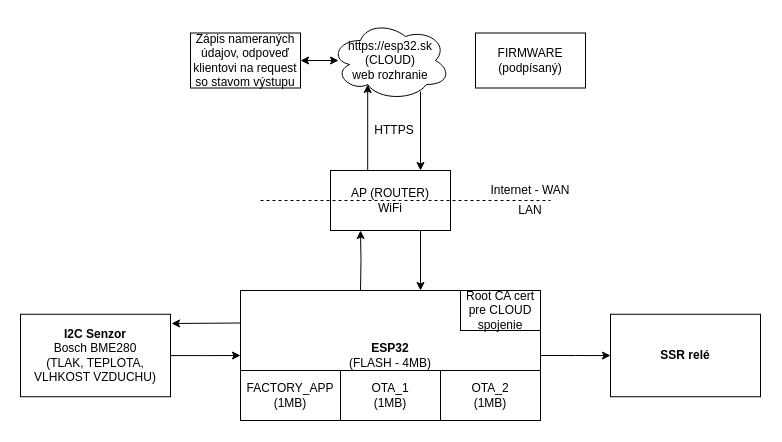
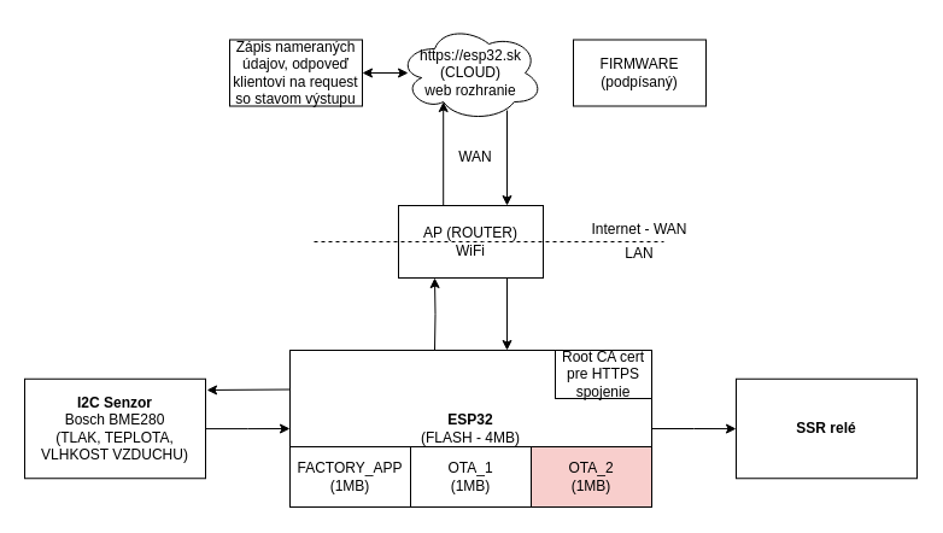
  <mxCell id="0" />
  <mxCell id="1" parent="0" />
  <mxCell id="2" value="" style="edgeStyle=orthogonalEdgeStyle;rounded=0;orthogonalLoop=1;jettySize=auto;html=1;entryX=0.25;entryY=1;entryDx=0;entryDy=0;" parent="1" target="6" edge="1"><mxGeometry relative="1" as="geometry"><mxPoint x="360" y="290" as="sourcePoint" /></mxGeometry></mxCell>
  <mxCell id="3" value="" style="edgeStyle=orthogonalEdgeStyle;rounded=0;orthogonalLoop=1;jettySize=auto;html=1;" parent="1" source="4" target="23" edge="1"><mxGeometry relative="1" as="geometry" /></mxCell>
  <mxCell id="4" value="&lt;b&gt;ESP32&lt;/b&gt;&lt;br&gt;(FLASH - 4MB)" style="rounded=0;whiteSpace=wrap;html=1;" parent="1" vertex="1"><mxGeometry x="240" y="290" width="300" height="130" as="geometry" /></mxCell>
  <mxCell id="5" value="" style="edgeStyle=orthogonalEdgeStyle;rounded=0;orthogonalLoop=1;jettySize=auto;html=1;entryX=0.31;entryY=0.8;entryDx=0;entryDy=0;entryPerimeter=0;exitX=0.25;exitY=0;exitDx=0;exitDy=0;" parent="1" source="6" target="7" edge="1"><mxGeometry relative="1" as="geometry"><Array as="points"><mxPoint x="367" y="170" /></Array></mxGeometry></mxCell>
  <mxCell id="6" value="AP (ROUTER)&lt;br&gt;WiFi" style="rounded=0;whiteSpace=wrap;html=1;" parent="1" vertex="1"><mxGeometry x="330" y="170" width="120" height="60" as="geometry" /></mxCell>
  <mxCell id="7" value="https://esp32.sk&lt;br&gt;(CLOUD)&lt;br&gt;web rozhranie" style="ellipse;shape=cloud;whiteSpace=wrap;html=1;rounded=0;" parent="1" vertex="1"><mxGeometry x="330" width="120" height="80" as="geometry" y="20" /></mxCell>
  <mxCell id="8" value="" style="endArrow=classic;html=1;entryX=0.75;entryY=0;entryDx=0;entryDy=0;exitX=0.75;exitY=0.888;exitDx=0;exitDy=0;exitPerimeter=0;" parent="1" source="7" target="6" edge="1"><mxGeometry width="50" height="50" relative="1" as="geometry"><mxPoint x="370" y="340" as="sourcePoint" /><mxPoint x="420" y="290" as="targetPoint" /></mxGeometry></mxCell>
  <mxCell id="9" value="FACTORY_APP&lt;br&gt;(1MB)" style="rounded=0;whiteSpace=wrap;html=1;" parent="1" vertex="1"><mxGeometry x="240" y="370" width="100" height="50" as="geometry" /></mxCell>
  <mxCell id="10" value="OTA_1&lt;br&gt;(1MB)" style="rounded=0;whiteSpace=wrap;html=1;" parent="1" vertex="1"><mxGeometry x="340" y="370" width="100" height="50" as="geometry" /></mxCell>
- <mxCell id="11" value="OTA_2&lt;br&gt;(1MB)" style="rounded=0;whiteSpace=wrap;html=1;" parent="1" vertex="1"><mxGeometry x="440" y="370" width="100" height="50" as="geometry" /></mxCell>
- <mxCell id="12" value="HTTPS" style="text;html=1;strokeColor=none;fillColor=none;align=center;verticalAlign=middle;whiteSpace=wrap;rounded=0;" parent="1" vertex="1"><mxGeometry x="374" y="120" width="40" height="20" as="geometry" /></mxCell>
+ <mxCell id="11" value="OTA_2&lt;br&gt;(1MB)" style="rounded=0;whiteSpace=wrap;html=1;fillColor=#f8cecc;" parent="1" vertex="1"><mxGeometry x="440" y="370" width="100" height="50" as="geometry" /></mxCell>
+ <mxCell id="12" value="WAN" style="text;html=1;strokeColor=none;fillColor=none;align=center;verticalAlign=middle;whiteSpace=wrap;rounded=0;" parent="1" vertex="1"><mxGeometry x="374" y="120" width="40" height="20" as="geometry" /></mxCell>
  <mxCell id="13" value="" style="edgeStyle=orthogonalEdgeStyle;rounded=0;orthogonalLoop=1;jettySize=auto;html=1;entryX=0;entryY=0.5;entryDx=0;entryDy=0;" parent="1" source="14" target="4" edge="1"><mxGeometry relative="1" as="geometry" /></mxCell>
  <mxCell id="14" value="&lt;b&gt;I2C Senzor&lt;/b&gt;&lt;br&gt;Bosch BME280&lt;br&gt;(TLAK, TEPLOTA, VLHKOST VZDUCHU)" style="rounded=0;whiteSpace=wrap;html=1;" parent="1" vertex="1"><mxGeometry x="20" y="313.75" width="150" height="82.5" as="geometry" /></mxCell>
  <mxCell id="15" value="" style="endArrow=classic;html=1;entryX=0.6;entryY=0;entryDx=0;entryDy=0;exitX=0.75;exitY=1;exitDx=0;exitDy=0;entryPerimeter=0;" parent="1" source="6" target="4" edge="1"><mxGeometry width="50" height="50" relative="1" as="geometry"><mxPoint x="430" y="101.04" as="sourcePoint" /><mxPoint x="430" y="180" as="targetPoint" /></mxGeometry></mxCell>
  <mxCell id="16" value="" style="endArrow=classic;html=1;exitX=0;exitY=0.25;exitDx=0;exitDy=0;entryX=1.007;entryY=0.112;entryDx=0;entryDy=0;entryPerimeter=0;" parent="1" source="4" target="14" edge="1"><mxGeometry width="50" height="50" relative="1" as="geometry"><mxPoint x="290" y="230" as="sourcePoint" /><mxPoint x="340" y="180" as="targetPoint" /></mxGeometry></mxCell>
  <mxCell id="17" value="FIRMWARE&lt;br&gt;(podpísaný)" style="rounded=0;whiteSpace=wrap;html=1;" parent="1" vertex="1"><mxGeometry x="475" y="32.5" width="110" height="55" as="geometry" /></mxCell>
  <mxCell id="18" value="" style="endArrow=none;dashed=1;html=1;" parent="1" edge="1"><mxGeometry width="50" height="50" relative="1" as="geometry"><mxPoint x="260" y="200" as="sourcePoint" /><mxPoint x="550" y="200" as="targetPoint" /><Array as="points"><mxPoint x="390" y="200" /></Array></mxGeometry></mxCell>
  <mxCell id="19" value="Internet - WAN" style="text;html=1;strokeColor=none;fillColor=none;align=center;verticalAlign=middle;whiteSpace=wrap;rounded=0;" parent="1" vertex="1"><mxGeometry x="480" y="180" width="100" height="20" as="geometry" /></mxCell>
  <mxCell id="20" value="LAN" style="text;html=1;strokeColor=none;fillColor=none;align=center;verticalAlign=middle;whiteSpace=wrap;rounded=0;" parent="1" vertex="1"><mxGeometry x="510" y="200" width="40" height="20" as="geometry" /></mxCell>
- <mxCell id="21" value="Root CA cert&lt;br&gt;pre CLOUD spojenie" style="rounded=0;whiteSpace=wrap;html=1;" parent="1" vertex="1"><mxGeometry x="460" y="290" width="80" height="40" as="geometry" /></mxCell>
+ <mxCell id="21" value="Root CA cert&lt;br&gt;pre HTTPS spojenie" style="rounded=0;whiteSpace=wrap;html=1;" parent="1" vertex="1"><mxGeometry x="460" y="290" width="80" height="40" as="geometry" /></mxCell>
  <mxCell id="22" value="Zápis nameraných údajov, odpoveď klientovi na request so stavom výstupu" style="rounded=0;whiteSpace=wrap;html=1;" parent="1" vertex="1"><mxGeometry x="190" y="32.5" width="110" height="55" as="geometry" /></mxCell>
  <mxCell id="23" value="&lt;b&gt;SSR relé&lt;/b&gt;" style="rounded=0;whiteSpace=wrap;html=1;" parent="1" vertex="1"><mxGeometry x="610" y="313.75" width="150" height="82.5" as="geometry" /></mxCell>
  <mxCell id="24" value="" style="endArrow=classic;startArrow=classic;html=1;fontSize=11;fontColor=#000099;entryX=0.067;entryY=0.5;entryDx=0;entryDy=0;entryPerimeter=0;exitX=1;exitY=0.5;exitDx=0;exitDy=0;" edge="1" parent="1" source="22" target="7"><mxGeometry width="50" height="50" relative="1" as="geometry"><mxPoint x="370" y="320" as="sourcePoint" /><mxPoint x="420" y="270" as="targetPoint" /></mxGeometry></mxCell>
